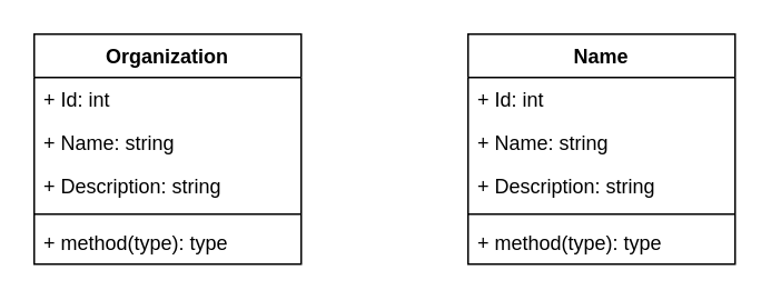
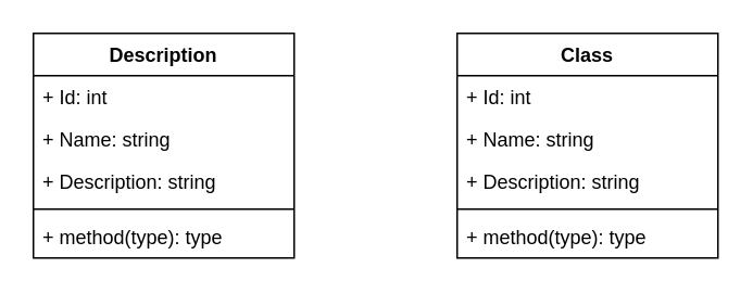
  <mxCell id="0" />
  <mxCell id="1" parent="0" />
- <mxCell id="2" value="Organization" style="swimlane;fontStyle=1;align=center;verticalAlign=top;childLayout=stackLayout;horizontal=1;startSize=26;horizontalStack=0;resizeParent=1;resizeParentMax=0;resizeLast=0;collapsible=1;marginBottom=0;" vertex="1" parent="1"><mxGeometry x="20" y="20" width="160" height="138" as="geometry" /></mxCell>
+ <mxCell id="2" value="Description" style="swimlane;fontStyle=1;align=center;verticalAlign=top;childLayout=stackLayout;horizontal=1;startSize=26;horizontalStack=0;resizeParent=1;resizeParentMax=0;resizeLast=0;collapsible=1;marginBottom=0;" vertex="1" parent="1"><mxGeometry x="20" y="20" width="160" height="138" as="geometry" /></mxCell>
  <mxCell id="3" value="+ Id: int" style="text;strokeColor=none;fillColor=none;align=left;verticalAlign=top;spacingLeft=4;spacingRight=4;overflow=hidden;rotatable=0;points=[[0,0.5],[1,0.5]];portConstraint=eastwest;" vertex="1" parent="2"><mxGeometry y="26" width="160" height="26" as="geometry" /></mxCell>
  <mxCell id="4" value="+ Name: string" style="text;strokeColor=none;fillColor=none;align=left;verticalAlign=top;spacingLeft=4;spacingRight=4;overflow=hidden;rotatable=0;points=[[0,0.5],[1,0.5]];portConstraint=eastwest;" vertex="1" parent="2"><mxGeometry y="52" width="160" height="26" as="geometry" /></mxCell>
  <mxCell id="5" value="+ Description: string" style="text;strokeColor=none;fillColor=none;align=left;verticalAlign=top;spacingLeft=4;spacingRight=4;overflow=hidden;rotatable=0;points=[[0,0.5],[1,0.5]];portConstraint=eastwest;" vertex="1" parent="2"><mxGeometry y="78" width="160" height="26" as="geometry" /></mxCell>
  <mxCell id="6" value="" style="line;strokeWidth=1;fillColor=none;align=left;verticalAlign=middle;spacingTop=-1;spacingLeft=3;spacingRight=3;rotatable=0;labelPosition=right;points=[];portConstraint=eastwest;" vertex="1" parent="2"><mxGeometry y="104" width="160" height="8" as="geometry" /></mxCell>
  <mxCell id="7" value="+ method(type): type" style="text;strokeColor=none;fillColor=none;align=left;verticalAlign=top;spacingLeft=4;spacingRight=4;overflow=hidden;rotatable=0;points=[[0,0.5],[1,0.5]];portConstraint=eastwest;" vertex="1" parent="2"><mxGeometry y="112" width="160" height="26" as="geometry" /></mxCell>
- <mxCell id="8" value="Name" style="swimlane;fontStyle=1;align=center;verticalAlign=top;childLayout=stackLayout;horizontal=1;startSize=26;horizontalStack=0;resizeParent=1;resizeParentMax=0;resizeLast=0;collapsible=1;marginBottom=0;" vertex="1" parent="1"><mxGeometry x="280" y="20" width="160" height="138" as="geometry" /></mxCell>
+ <mxCell id="8" value="Class" style="swimlane;fontStyle=1;align=center;verticalAlign=top;childLayout=stackLayout;horizontal=1;startSize=26;horizontalStack=0;resizeParent=1;resizeParentMax=0;resizeLast=0;collapsible=1;marginBottom=0;" vertex="1" parent="1"><mxGeometry x="280" y="20" width="160" height="138" as="geometry" /></mxCell>
  <mxCell id="9" value="+ Id: int" style="text;strokeColor=none;fillColor=none;align=left;verticalAlign=top;spacingLeft=4;spacingRight=4;overflow=hidden;rotatable=0;points=[[0,0.5],[1,0.5]];portConstraint=eastwest;" vertex="1" parent="8"><mxGeometry y="26" width="160" height="26" as="geometry" /></mxCell>
  <mxCell id="10" value="+ Name: string" style="text;strokeColor=none;fillColor=none;align=left;verticalAlign=top;spacingLeft=4;spacingRight=4;overflow=hidden;rotatable=0;points=[[0,0.5],[1,0.5]];portConstraint=eastwest;" vertex="1" parent="8"><mxGeometry y="52" width="160" height="26" as="geometry" /></mxCell>
  <mxCell id="11" value="+ Description: string" style="text;strokeColor=none;fillColor=none;align=left;verticalAlign=top;spacingLeft=4;spacingRight=4;overflow=hidden;rotatable=0;points=[[0,0.5],[1,0.5]];portConstraint=eastwest;" vertex="1" parent="8"><mxGeometry y="78" width="160" height="26" as="geometry" /></mxCell>
  <mxCell id="12" value="" style="line;strokeWidth=1;fillColor=none;align=left;verticalAlign=middle;spacingTop=-1;spacingLeft=3;spacingRight=3;rotatable=0;labelPosition=right;points=[];portConstraint=eastwest;" vertex="1" parent="8"><mxGeometry y="104" width="160" height="8" as="geometry" /></mxCell>
  <mxCell id="13" value="+ method(type): type" style="text;strokeColor=none;fillColor=none;align=left;verticalAlign=top;spacingLeft=4;spacingRight=4;overflow=hidden;rotatable=0;points=[[0,0.5],[1,0.5]];portConstraint=eastwest;" vertex="1" parent="8"><mxGeometry y="112" width="160" height="26" as="geometry" /></mxCell>
